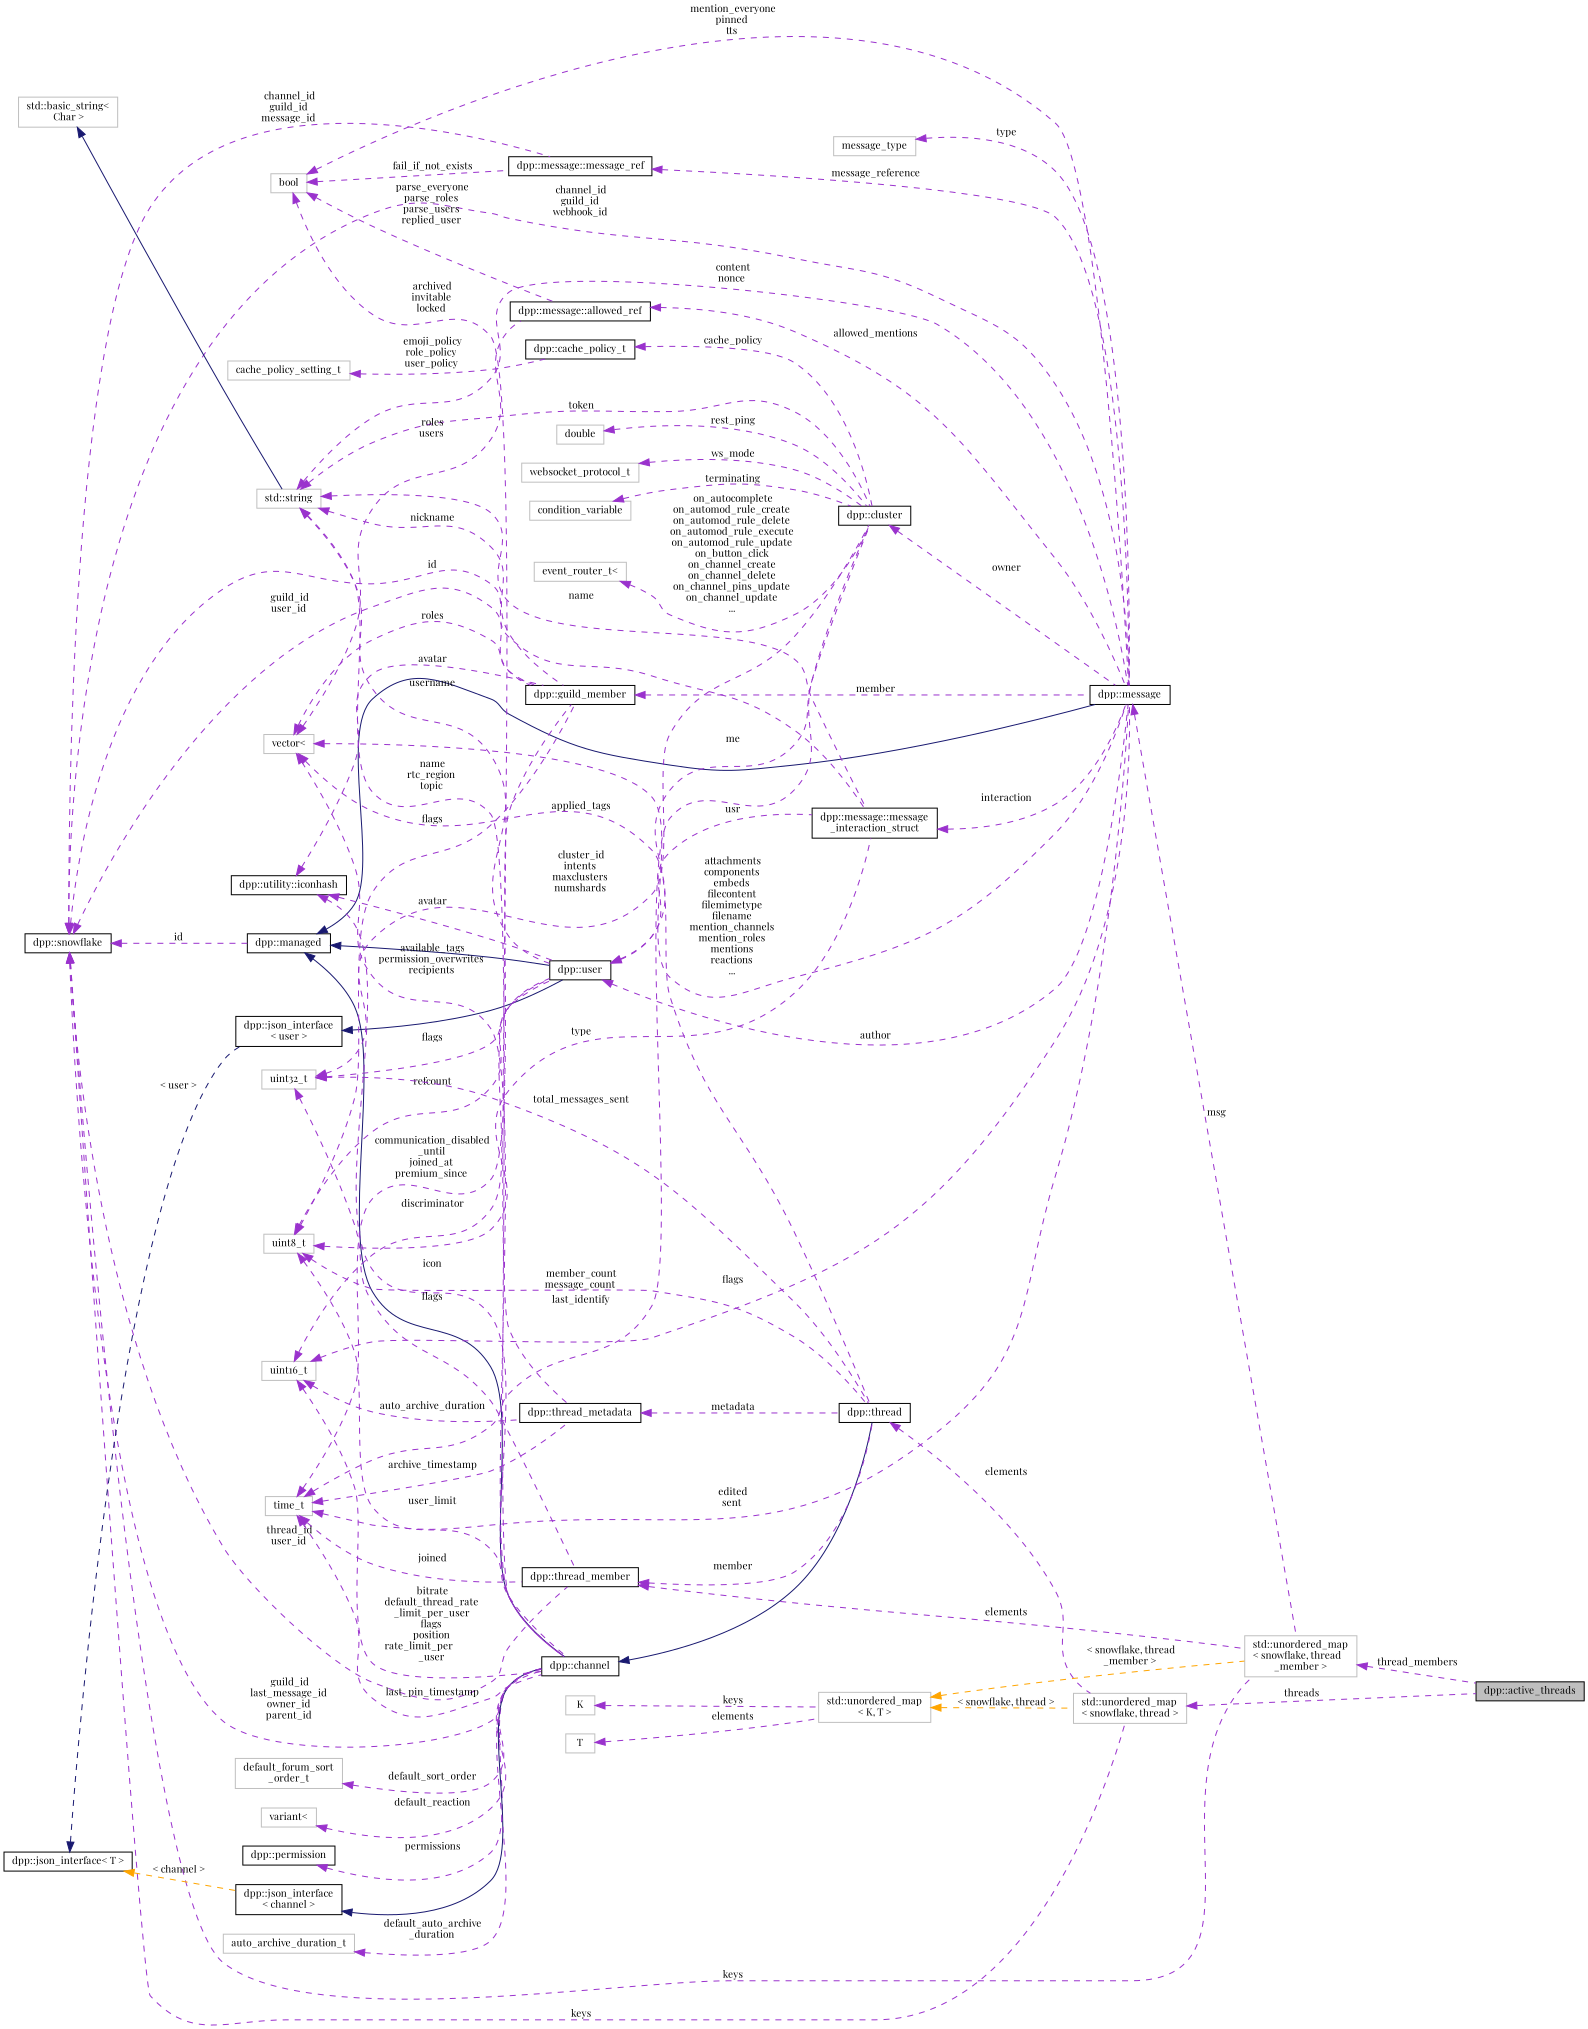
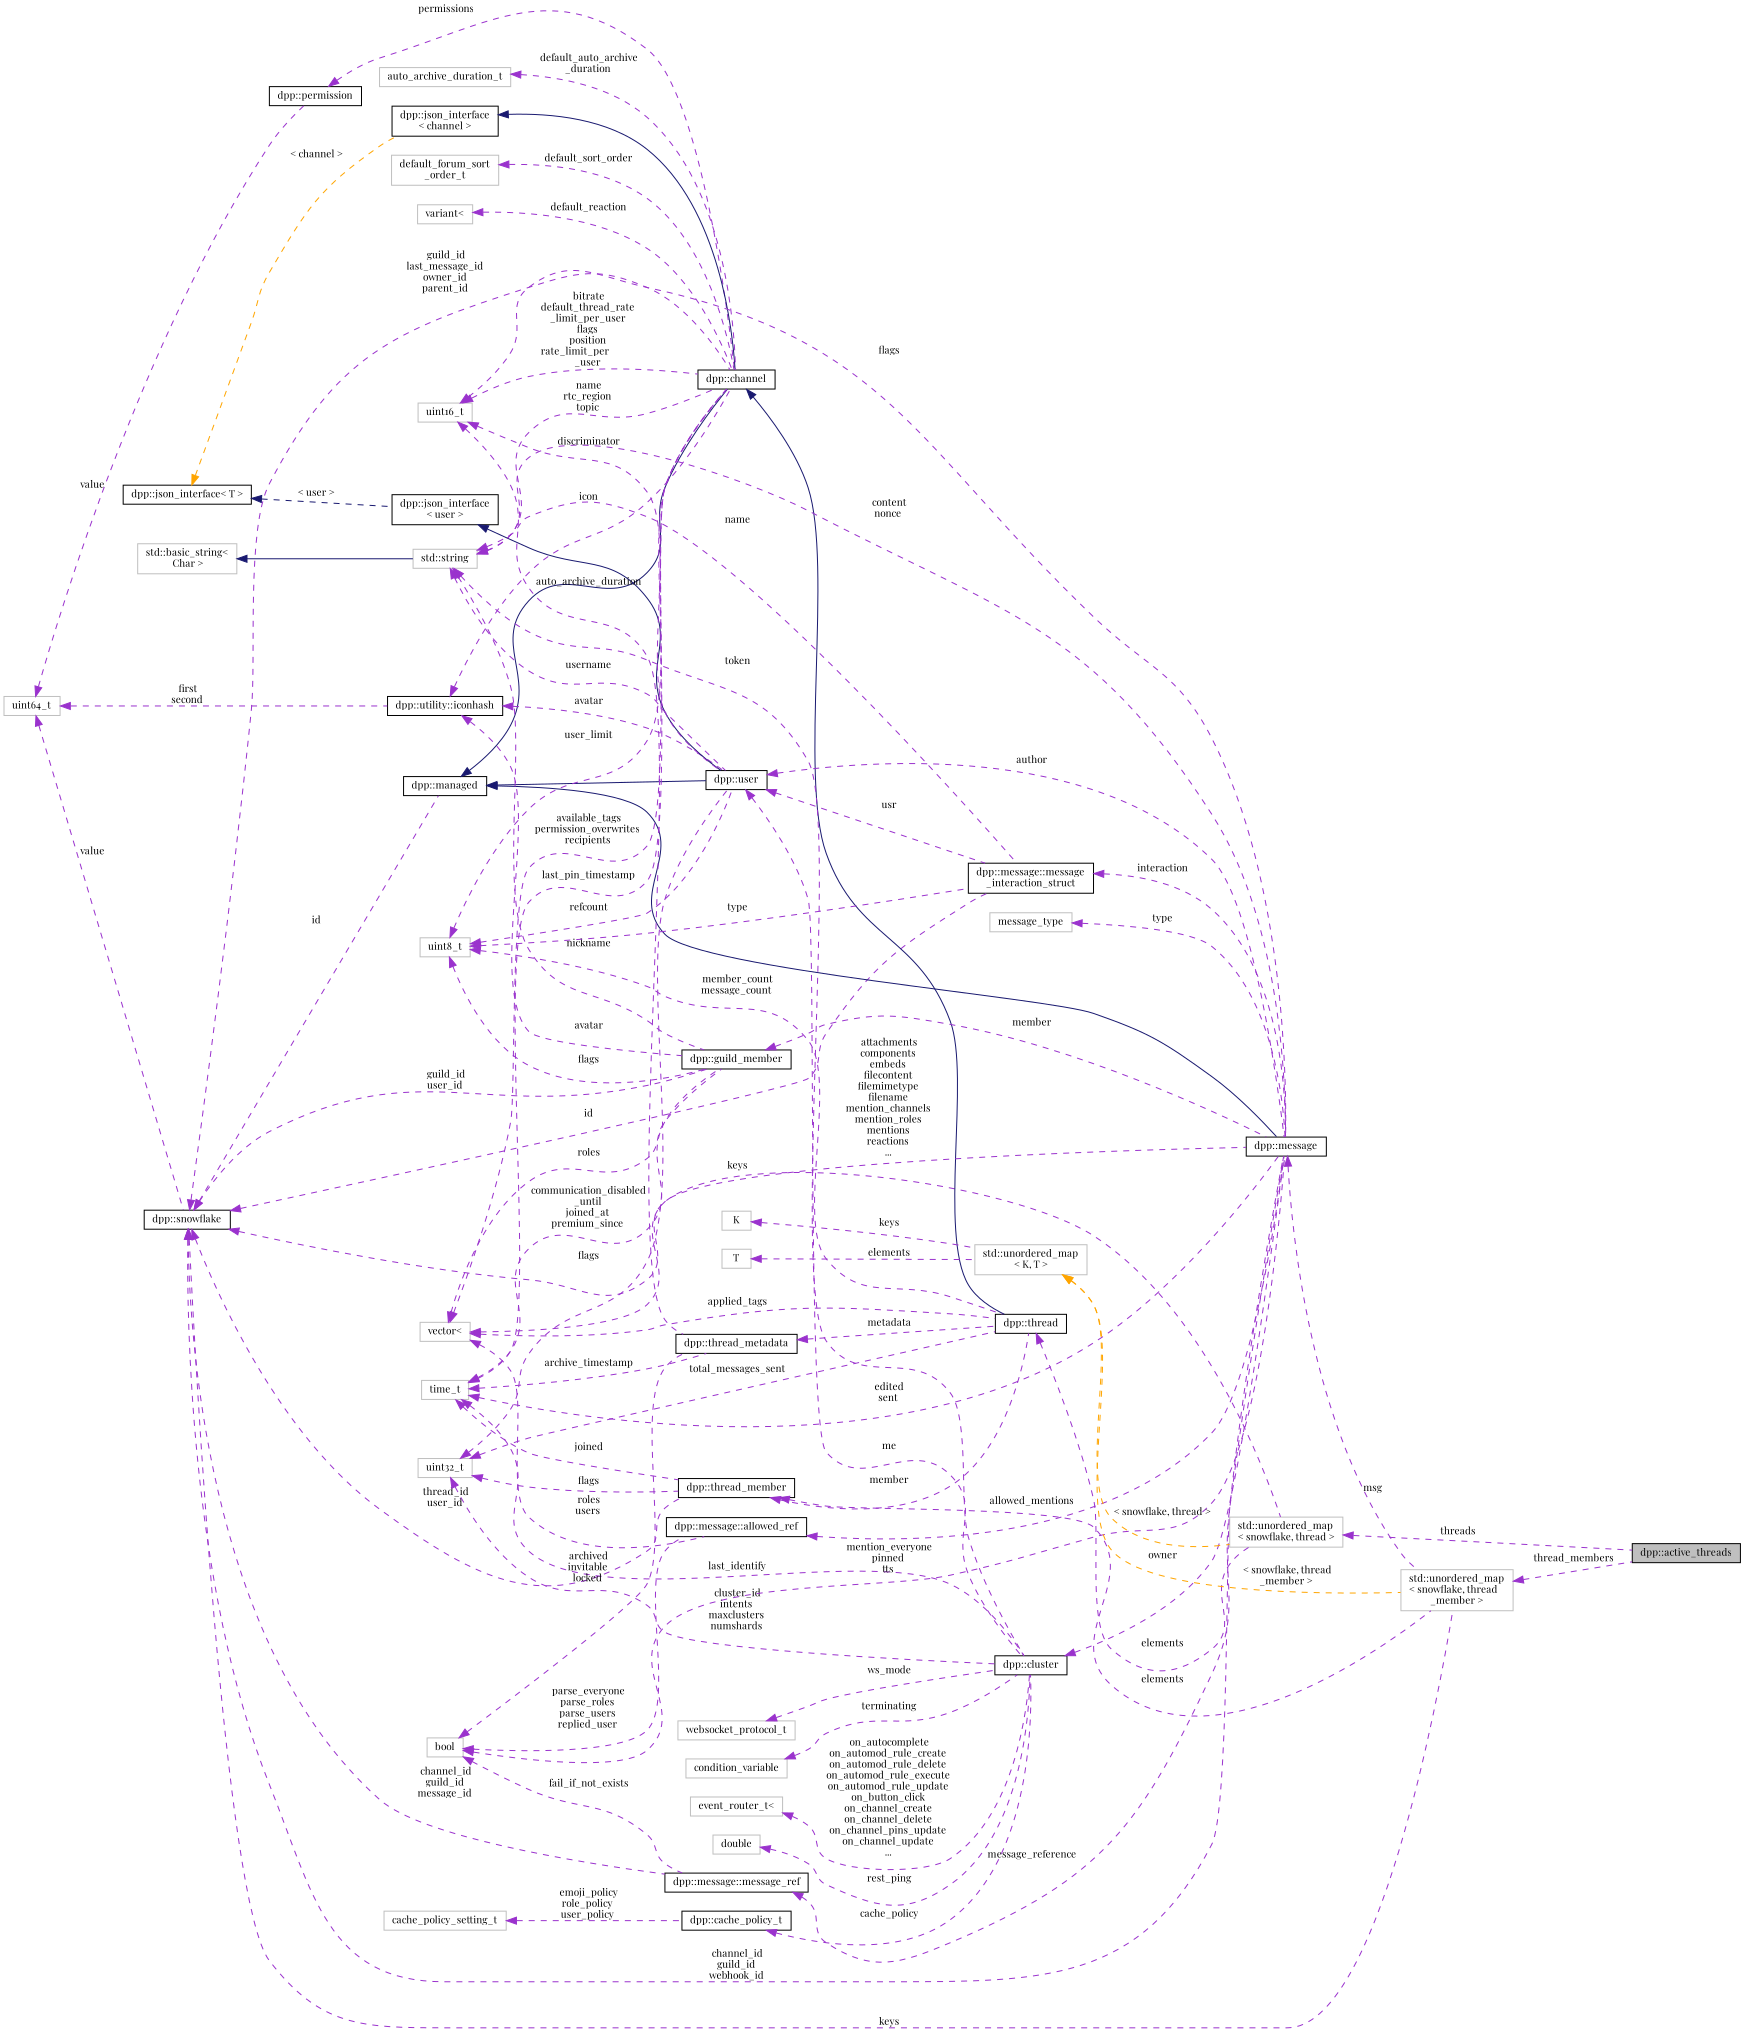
  digraph {
    fontname="Playfair Display"
    rankdir=LR
    node [color=grey75 fontname="Playfair Display" fontsize=10 shape=record]
    edge [color=darkorchid3 dir=back fontname="Playfair Display" fontsize=10 labelfontname=Helvetica labelfontsize=10 style=dashed]
    n1 [color=black fillcolor=grey75 fontcolor=black height=0.2 label="dpp::active_threads" style=filled width=0.4]
    n2 [height=0.2 label="std::unordered_map\l\< snowflake, thread \>" width=0.4]
    n3 [color=black height=0.2 label="dpp::snowflake" width=0.4]
    n4 [color=black height=0.2 label="dpp::channel" width=0.4]
    n5 [color=black height=0.2 label="dpp::managed" width=0.4]
    n6 [color=black height=0.2 label="dpp::thread_member" width=0.4]
    n7 [color=black height=0.2 label="dpp::message" width=0.4]
    n8 [color=black height=0.2 label="dpp::guild_member" width=0.4]
    n9 [color=black height=0.2 label="dpp::message::message_ref" width=0.4]
    n10 [color=black height=0.2 label="dpp::message::message\l_interaction_struct" width=0.4]
    n11 [height=0.2 label="std::unordered_map\l\< snowflake, thread\l_member \>" width=0.4]
    n12 [color=black height=0.2 label="dpp::thread" width=0.4]
    n13 [color=black height=0.2 label="dpp::user" width=0.4]
+   n14 [height=0.2 label=uint64_t width=0.4]
    n15 [color=black height=0.2 label="dpp::utility::iconhash" width=0.4]
    n16 [color=black height=0.2 label="dpp::permission" width=0.4]
    n17 [color=black height=0.2 label="dpp::cluster" width=0.4]
    n18 [color=black height=0.2 label="dpp::json_interface\l\< channel \>" width=0.4]
    n19 [color=black height=0.2 label="dpp::json_interface\< T \>" width=0.4]
    n20 [color=black height=0.2 label="dpp::json_interface\l\< user \>" width=0.4]
    n21 [height=0.2 label="std::string" width=0.4]
    n22 [height=0.2 label="std::basic_string\<\l Char \>" width=0.4]
    n23 [height=0.2 label="vector\<" width=0.4]
    n24 [color=black height=0.2 label="dpp::message::allowed_ref" width=0.4]
    n25 [height=0.2 label="variant\<" width=0.4]
    n26 [height=0.2 label=time_t width=0.4]
    n27 [color=black height=0.2 label="dpp::thread_metadata" width=0.4]
    n28 [height=0.2 label=uint16_t width=0.4]
    n29 [height=0.2 label=auto_archive_duration_t width=0.4]
    n30 [height=0.2 label="default_forum_sort\l_order_t" width=0.4]
    n31 [height=0.2 label=uint8_t width=0.4]
    n32 [height=0.2 label=uint32_t width=0.4]
    n33 [height=0.2 label=bool width=0.4]
    n34 [height=0.2 label=double width=0.4]
    n35 [color=black height=0.2 label="dpp::cache_policy_t" width=0.4]
    n36 [height=0.2 label=cache_policy_setting_t width=0.4]
    n37 [height=0.2 label=websocket_protocol_t width=0.4]
    n38 [height=0.2 label=condition_variable width=0.4]
    n39 [height=0.2 label="event_router_t\<" width=0.4]
    n40 [height=0.2 label=message_type width=0.4]
    n41 [height=0.2 label="std::unordered_map\l\< K, T \>" width=0.4]
    n42 [height=0.2 label=K width=0.4]
    n43 [height=0.2 label=T width=0.4]
    n2 -> n1 [label=" threads"]
    n3 -> n2 [label=" keys"]
    n3 -> n4 [label=" guild_id\nlast_message_id\nowner_id\nparent_id"]
    n3 -> n5 [label=" id"]
    n3 -> n6 [label=" thread_id\nuser_id"]
    n3 -> n7 [label=" channel_id\nguild_id\nwebhook_id"]
    n3 -> n8 [label=" guild_id\nuser_id"]
    n3 -> n9 [label=" channel_id\nguild_id\nmessage_id"]
    n3 -> n10 [label=" id"]
    n3 -> n11 [label=" keys"]
    n4 -> n12 [color=midnightblue style=solid]
    n5 -> n4 [color=midnightblue style=solid]
    n5 -> n7 [color=midnightblue style=solid]
    n5 -> n13 [color=midnightblue style=solid]
    n6 -> n11 [label=" elements"]
    n6 -> n12 [label=" member"]
    n7 -> n11 [label=" msg"]
    n8 -> n7 [label=" member"]
    n9 -> n7 [label=" message_reference"]
    n10 -> n7 [label=" interaction"]
    n11 -> n1 [label=" thread_members"]
    n12 -> n2 [label=" elements"]
    n13 -> n7 [label=" author"]
    n13 -> n10 [label=" usr"]
    n13 -> n17 [label=" me"]
+   n14 -> n3 [label=" value"]
+   n14 -> n15 [label=" first\nsecond"]
+   n14 -> n16 [label=" value"]
    n15 -> n4 [label=" icon"]
    n15 -> n8 [label=" avatar"]
    n15 -> n13 [label=" avatar"]
    n16 -> n4 [label=" permissions"]
    n17 -> n7 [label=" owner"]
    n18 -> n4 [color=midnightblue style=solid]
    n19 -> n18 [color=orange label=" \< channel \>"]
    n19 -> n20 [color=midnightblue label=" \< user \>"]
    n20 -> n13 [color=midnightblue style=solid]
    n21 -> n4 [label=" name\nrtc_region\ntopic"]
    n21 -> n7 [label=" content\nnonce"]
    n21 -> n8 [label=" nickname"]
    n21 -> n10 [label=" name"]
    n21 -> n13 [label=" username"]
    n21 -> n17 [label=" token"]
    n22 -> n21 [color=midnightblue style=solid]
    n23 -> n4 [label=" available_tags\npermission_overwrites\nrecipients"]
    n23 -> n7 [label=" attachments\ncomponents\nembeds\nfilecontent\nfilemimetype\nfilename\nmention_channels\nmention_roles\nmentions\nreactions\n..."]
    n23 -> n8 [label=" roles"]
    n23 -> n12 [label=" applied_tags"]
    n23 -> n24 [label=" roles\nusers"]
    n24 -> n7 [label=" allowed_mentions"]
    n25 -> n4 [label=" default_reaction"]
    n26 -> n4 [label=" last_pin_timestamp"]
    n26 -> n6 [label=" joined"]
    n26 -> n7 [label=" edited\nsent"]
    n26 -> n8 [label=" communication_disabled\l_until\njoined_at\npremium_since"]
    n26 -> n17 [label=" last_identify"]
    n26 -> n27 [label=" archive_timestamp"]
    n27 -> n12 [label=" metadata"]
    n28 -> n4 [label=" bitrate\ndefault_thread_rate\l_limit_per_user\nflags\nposition\nrate_limit_per\l_user"]
    n28 -> n7 [label=" flags"]
    n28 -> n13 [label=" discriminator"]
    n28 -> n27 [label=" auto_archive_duration"]
    n29 -> n4 [label=" default_auto_archive\l_duration"]
    n30 -> n4 [label=" default_sort_order"]
    n31 -> n4 [label=" user_limit"]
    n31 -> n8 [label=" flags"]
    n31 -> n10 [label=" type"]
    n31 -> n12 [label=" member_count\nmessage_count"]
    n31 -> n13 [label=" refcount"]
    n32 -> n6 [label=" flags"]
    n32 -> n12 [label=" total_messages_sent"]
    n32 -> n13 [label=" flags"]
    n32 -> n17 [label=" cluster_id\nintents\nmaxclusters\nnumshards"]
    n33 -> n7 [label=" mention_everyone\npinned\ntts"]
    n33 -> n9 [label=" fail_if_not_exists"]
    n33 -> n24 [label=" parse_everyone\nparse_roles\nparse_users\nreplied_user"]
    n33 -> n27 [label=" archived\ninvitable\nlocked"]
    n34 -> n17 [label=" rest_ping"]
    n35 -> n17 [label=" cache_policy"]
    n36 -> n35 [label=" emoji_policy\nrole_policy\nuser_policy"]
    n37 -> n17 [label=" ws_mode"]
    n38 -> n17 [label=" terminating"]
    n39 -> n17 [label=" on_autocomplete\non_automod_rule_create\non_automod_rule_delete\non_automod_rule_execute\non_automod_rule_update\non_button_click\non_channel_create\non_channel_delete\non_channel_pins_update\non_channel_update\n..."]
    n40 -> n7 [label=" type"]
    n41 -> n2 [color=orange label=" \< snowflake, thread \>"]
    n41 -> n11 [color=orange label=" \< snowflake, thread\l_member \>"]
    n42 -> n41 [label=" keys"]
    n43 -> n41 [label=" elements"]
  }
